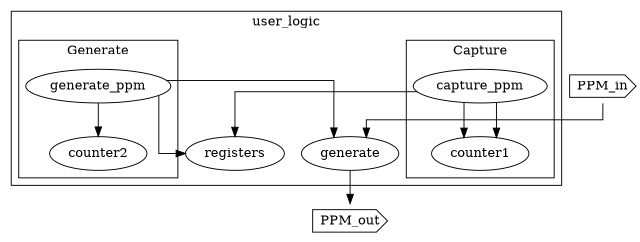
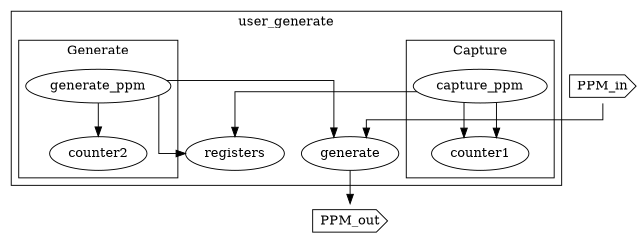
  digraph {
    rankdir=TB
    splines=ortho
    capture_ppm
    counter1
    generate_ppm
    counter2
    registers
    n6 [label=generate]
    PPM_out [shape=cds]
    PPM_in [shape=cds]
    subgraph cluster_1 {
-     label=user_logic
+     label=user_generate
      registers
      n6
      subgraph cluster_2 {
        label=Capture
        capture_ppm
        counter1
      }
      subgraph cluster_3 {
        label=Generate
        generate_ppm
        counter2
      }
    }
    capture_ppm -> counter1
    capture_ppm -> counter1
    capture_ppm -> registers
    generate_ppm -> counter2
    generate_ppm -> registers
    generate_ppm -> n6
    n6 -> PPM_out
    PPM_in -> n6
  }
